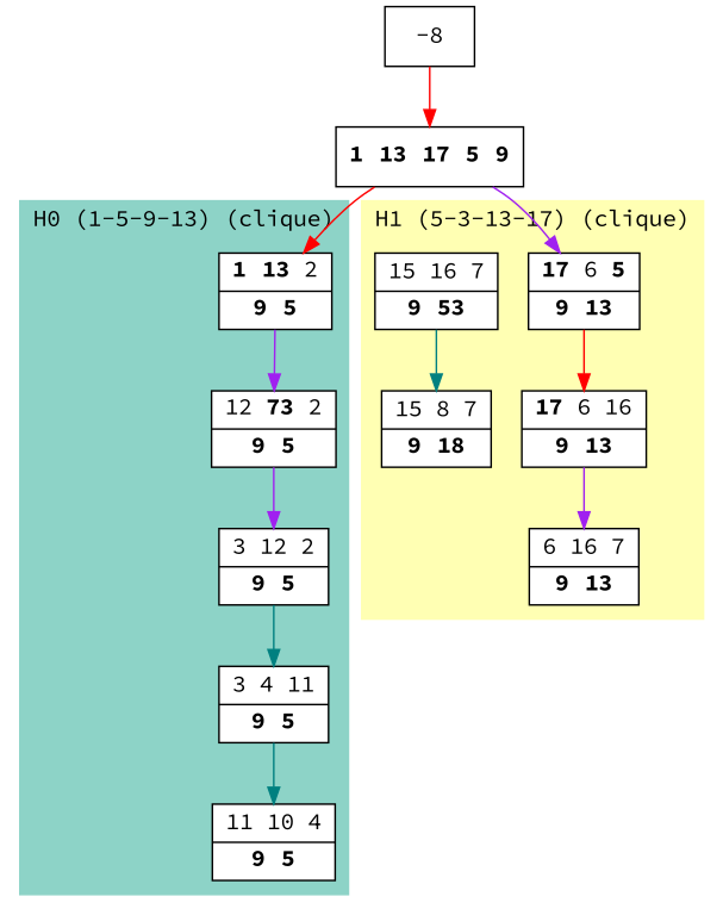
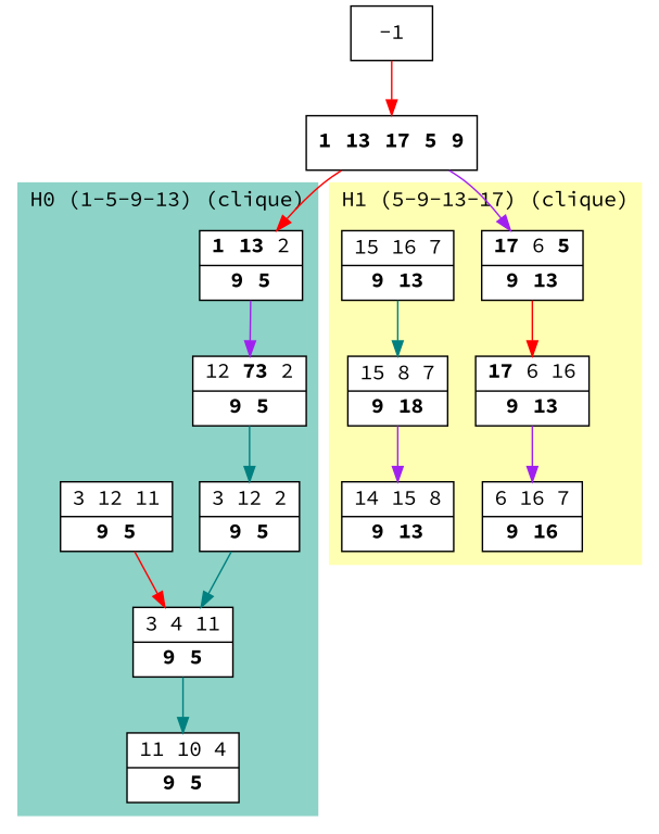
  digraph {
    fontname="Source Code Pro"
    node [fillcolor=white fontname="Source Code Pro" shape=record style=filled]
    edge [color=purple fontname="Source Code Pro"]
    n1 [label=<{ <b>1</b> <b>13</b> 2|  <b>9</b> <b>5</b>}>]
    n2 [label=<{ 12 <b>73</b> 2|  <b>9</b> <b>5</b>}>]
    n3 [label=<{ 3 12 2|  <b>9</b> <b>5</b>}>]
+   n4 [label=<{ 3 12 11|  <b>9</b> <b>5</b>}>]
    n5 [label=<{ 3 4 11|  <b>9</b> <b>5</b>}>]
    n6 [label=<{ 11 10 4|  <b>9</b> <b>5</b>}>]
    n7 [label=<{ <b>17</b> 6 <b>5</b>|  <b>9</b> <b>13</b>}>]
    n8 [label=<{ <b>17</b> 6 16|  <b>9</b> <b>13</b>}>]
-   n9 [label=<{ 6 16 7|  <b>9</b> <b>13</b>}>]
-   n10 [label=<{ 15 16 7|  <b>9</b> <b>53</b>}>]
+   n9 [label=<{ 6 16 7|  <b>9</b> <b>16</b>}>]
+   n10 [label=<{ 15 16 7|  <b>9</b> <b>13</b>}>]
    n11 [label=<{ 15 8 7|  <b>9</b> <b>18</b>}>]
+   n12 [label=<{ 14 15 8|  <b>9</b> <b>13</b>}>]
    n13 [label=<{ <b>1</b> <b>13</b> <b>17</b> <b>5</b> <b>9</b>}> fillcolor="" style=""]
-   -1 [shape=box label=-8 fillcolor="" style=""]
+   -1 [shape=box fillcolor="" style=""]
    subgraph cluster_1 {
      color="#8DD3C7"
      label="H0 (1-5-9-13) (clique)"
      labeljust=l
      style=filled
      n1
      n2
      n3
+     n4
      n5
      n6
    }
    subgraph cluster_2 {
      color="#FFFFB3"
-     label="H1 (5-3-13-17) (clique)"
+     label="H1 (5-9-13-17) (clique)"
      labeljust=l
      style=filled
      n7
      n8
      n9
      n10
      n11
+     n12
    }
    n1 -> n2
-   n2 -> n3
+   n2 -> n3 [color=teal]
    n3 -> n5 [color=teal]
+   n4 -> n5 [color=red]
    n5 -> n6 [color=teal]
    n7 -> n8 [color=red]
    n8 -> n9
    n10 -> n11 [color=teal]
+   n11 -> n12
    n13 -> n1 [color=red]
    n13 -> n7
    -1 -> n13 [color=red]
  }
